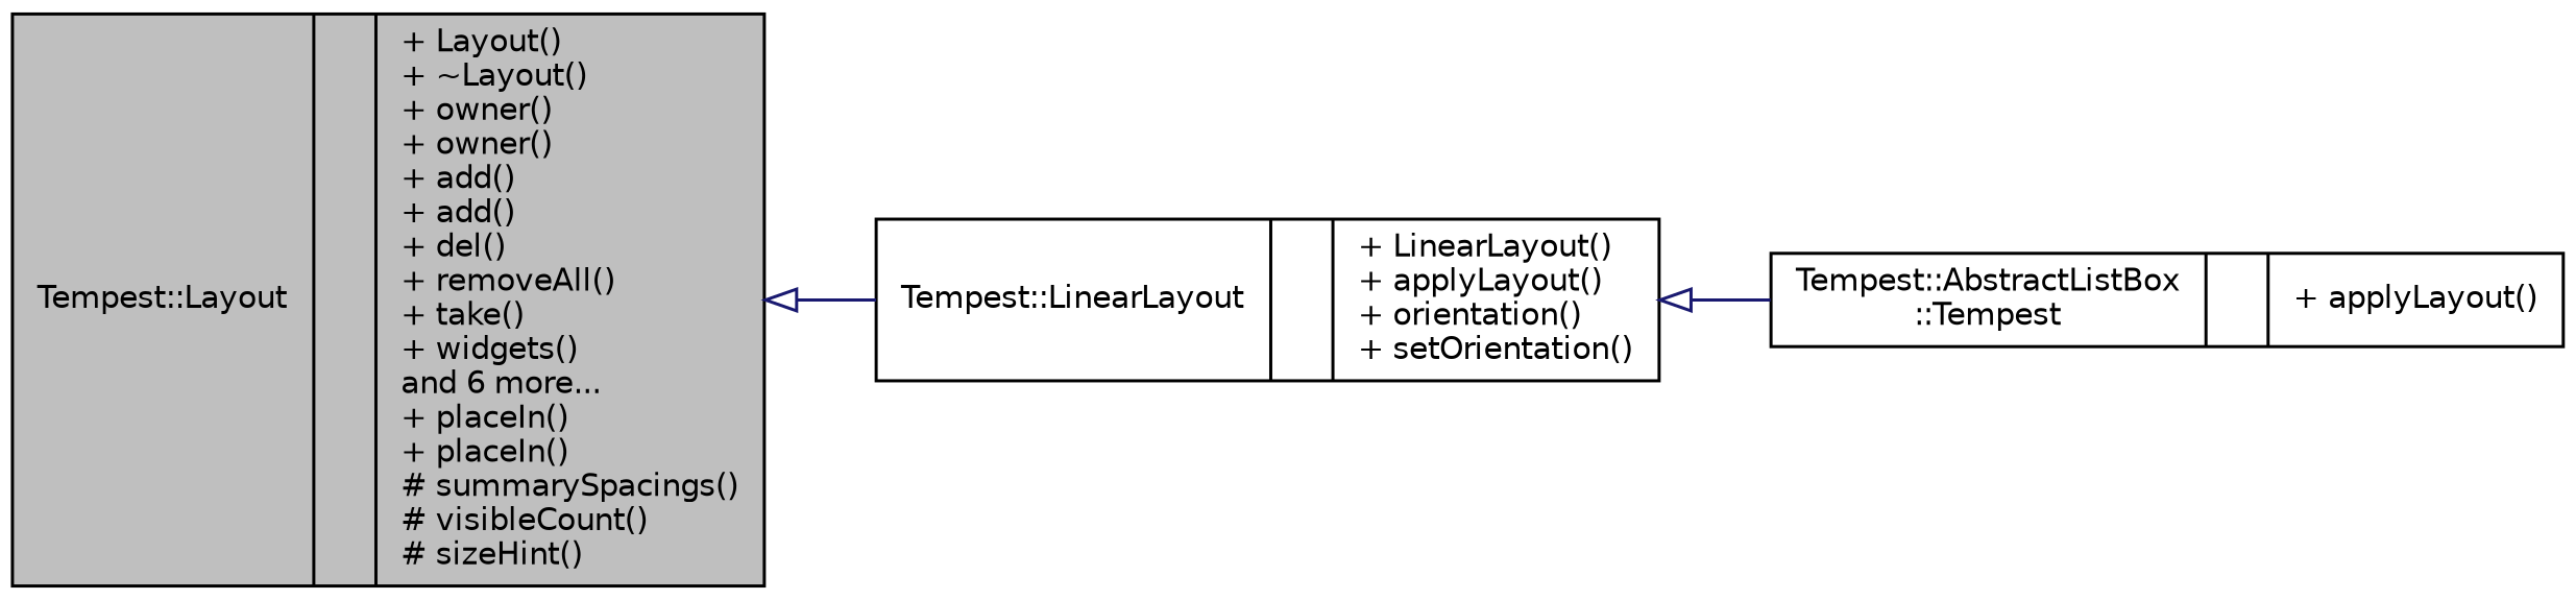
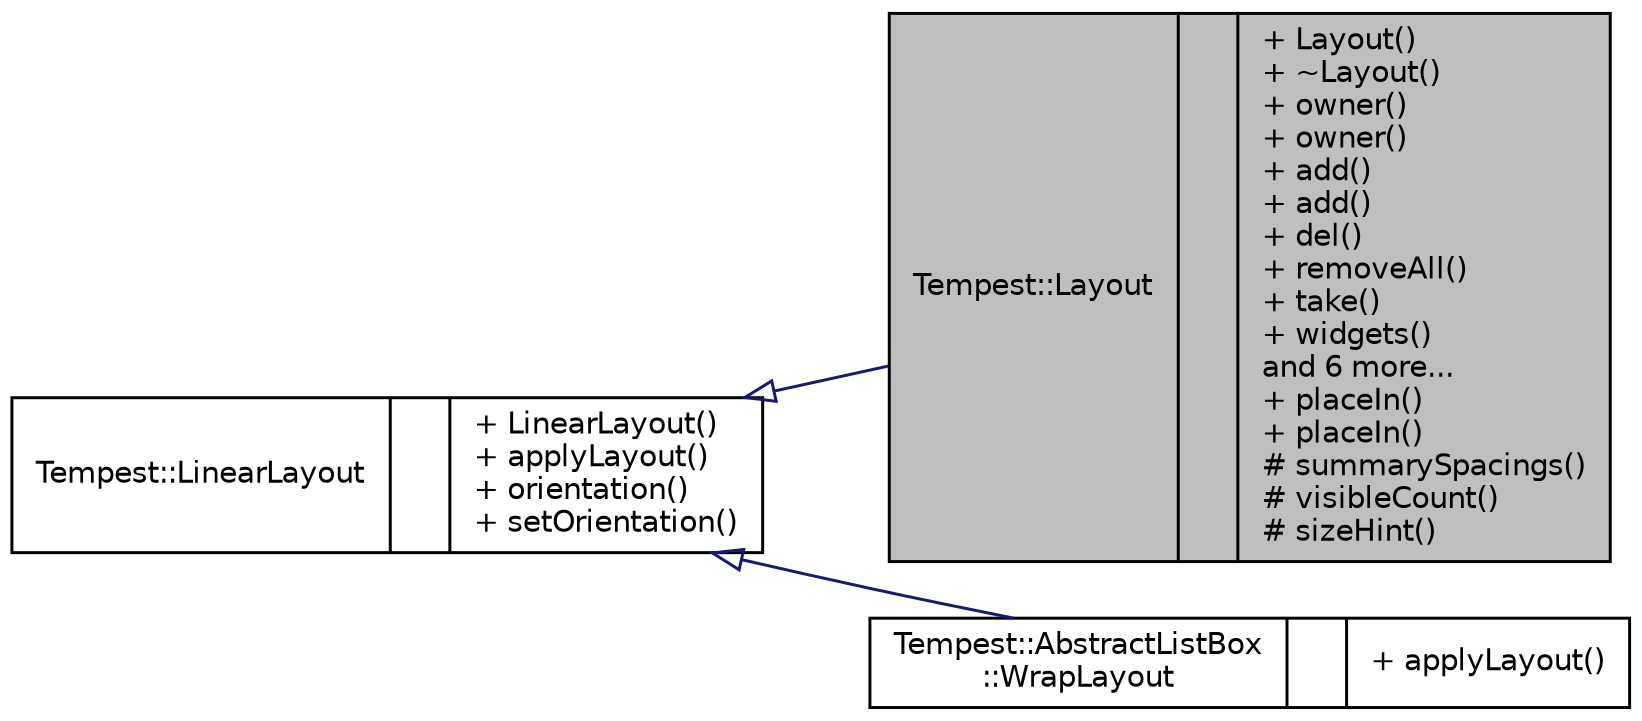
  digraph {
    rankdir=LR
    node [color=black fillcolor=white fontname=Helvetica fontsize=10 shape=record style=filled]
    edge [arrowtail=onormal color=midnightblue dir=back fontname=Helvetica fontsize=10 labelfontname=Helvetica labelfontsize=10 style=solid]
    n1 [fillcolor=grey75 fontcolor=black height=0.2 label="{Tempest::Layout\n||+ Layout()\l+ ~Layout()\l+ owner()\l+ owner()\l+ add()\l+ add()\l+ del()\l+ removeAll()\l+ take()\l+ widgets()\land 6 more...\l+ placeIn()\l+ placeIn()\l# summarySpacings()\l# visibleCount()\l# sizeHint()\l}" width=0.4]
    n2 [height=0.2 label="{Tempest::LinearLayout\n||+ LinearLayout()\l+ applyLayout()\l+ orientation()\l+ setOrientation()\l}" width=0.4]
-   n3 [height=0.2 label="{Tempest::AbstractListBox\l::Tempest\n||+ applyLayout()\l}" width=0.4]
-   n1 -> n2
+   n3 [height=0.2 label="{Tempest::AbstractListBox\l::WrapLayout\n||+ applyLayout()\l}" width=0.4]
+   n2 -> n1
    n2 -> n3
  }
